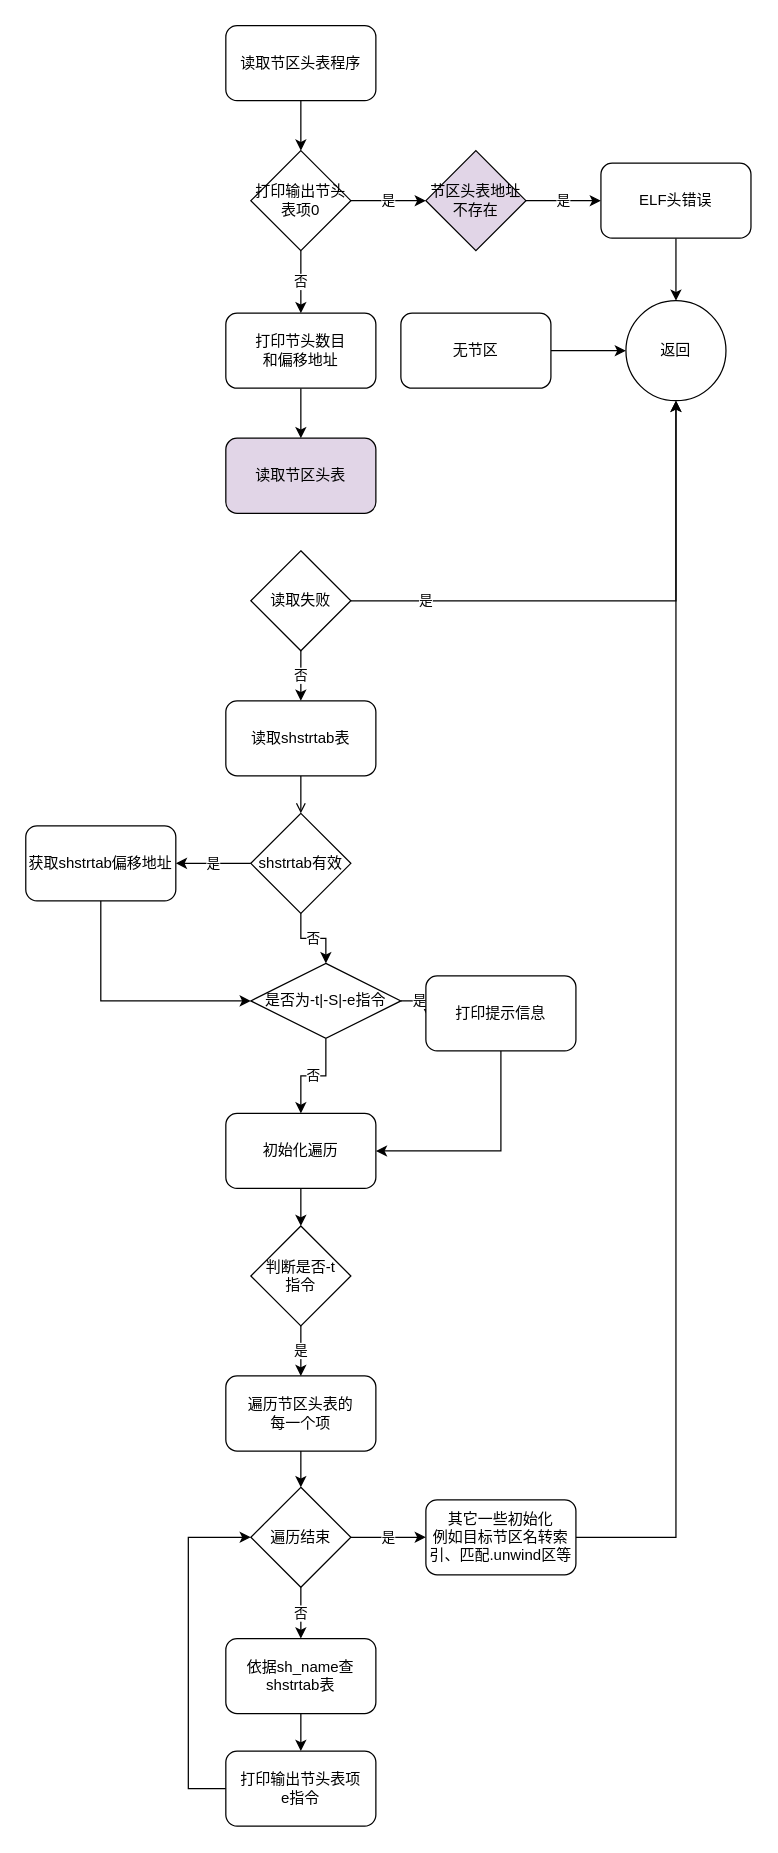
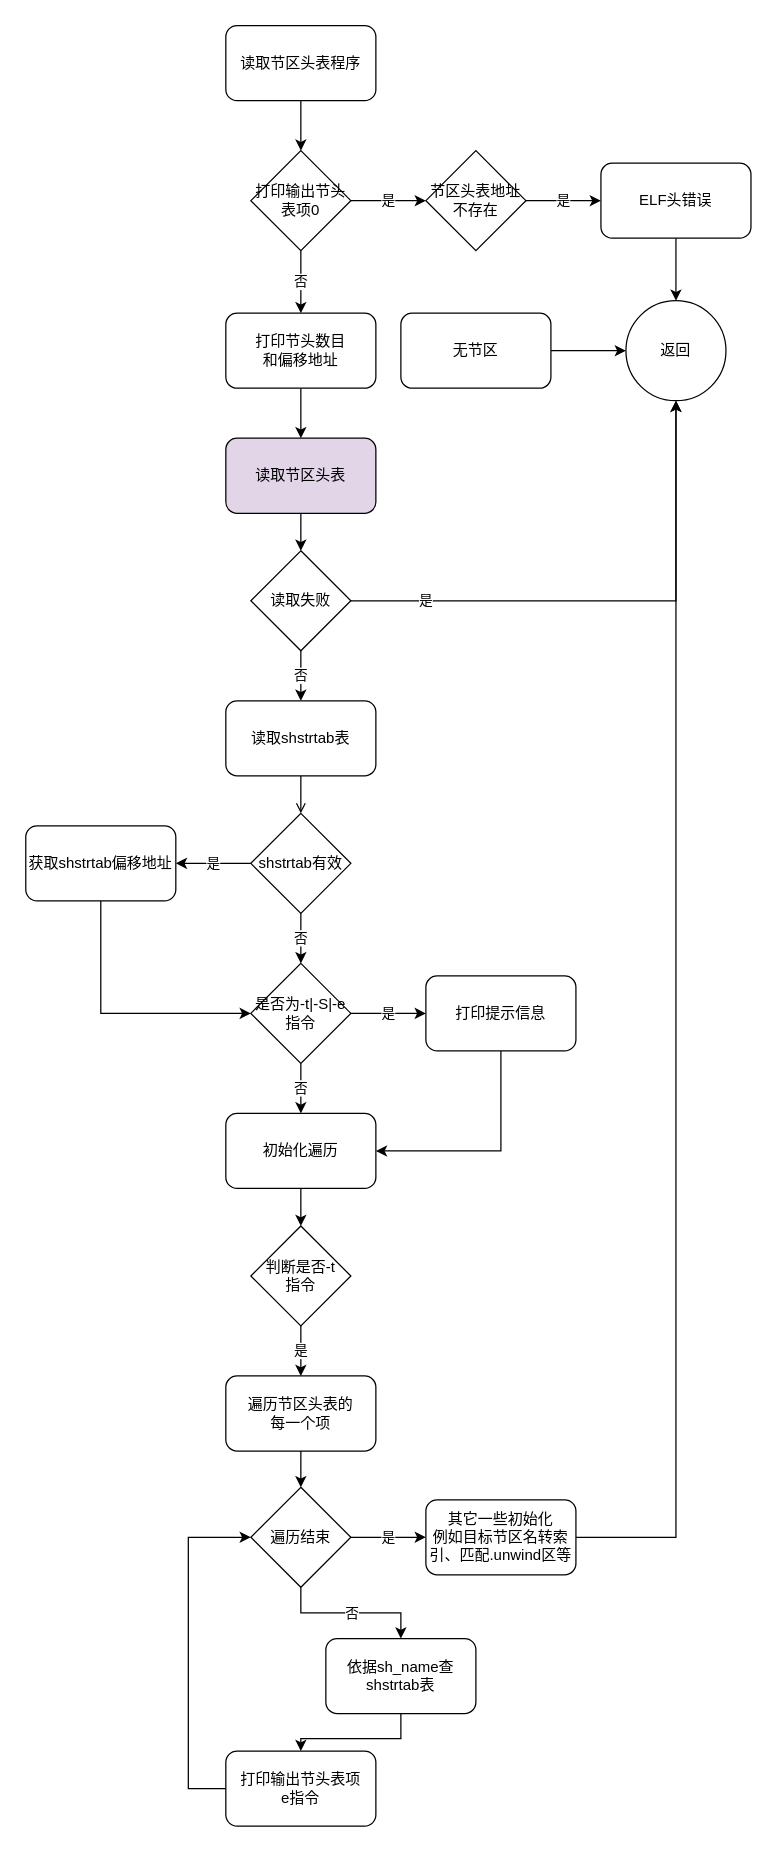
  <mxCell id="0" />
  <mxCell id="1" parent="0" />
  <mxCell id="2" value="" style="edgeStyle=orthogonalEdgeStyle;rounded=0;orthogonalLoop=1;jettySize=auto;html=1;" edge="1" parent="1" source="3" target="6"><mxGeometry relative="1" as="geometry" /></mxCell>
  <mxCell id="3" value="读取节区头表程序" style="rounded=1;whiteSpace=wrap;html=1;" vertex="1" parent="1"><mxGeometry width="120" height="60" as="geometry" x="180" y="20" /></mxCell>
  <mxCell id="4" value="是" style="edgeStyle=orthogonalEdgeStyle;rounded=0;orthogonalLoop=1;jettySize=auto;html=1;" edge="1" parent="1" source="6" target="8"><mxGeometry relative="1" as="geometry" /></mxCell>
  <mxCell id="5" value="否" style="edgeStyle=orthogonalEdgeStyle;rounded=0;orthogonalLoop=1;jettySize=auto;html=1;" edge="1" parent="1" source="6" target="15"><mxGeometry relative="1" as="geometry" /></mxCell>
  <mxCell id="6" value="打印输出节头表项0" style="rhombus;whiteSpace=wrap;html=1;" vertex="1" parent="1"><mxGeometry x="200" y="120" width="80" height="80" as="geometry" /></mxCell>
  <mxCell id="7" value="是" style="edgeStyle=orthogonalEdgeStyle;rounded=0;orthogonalLoop=1;jettySize=auto;html=1;" edge="1" parent="1" source="8" target="10"><mxGeometry relative="1" as="geometry" /></mxCell>
- <mxCell id="8" value="节区头表地址不存在" style="rhombus;whiteSpace=wrap;html=1;fillColor=#e1d5e7;" vertex="1" parent="1"><mxGeometry x="340" y="120" width="80" height="80" as="geometry" /></mxCell>
+ <mxCell id="8" value="节区头表地址不存在" style="rhombus;whiteSpace=wrap;html=1;" vertex="1" parent="1"><mxGeometry x="340" y="120" width="80" height="80" as="geometry" /></mxCell>
  <mxCell id="9" value="" style="edgeStyle=orthogonalEdgeStyle;rounded=0;orthogonalLoop=1;jettySize=auto;html=1;" edge="1" parent="1" source="10" target="13"><mxGeometry relative="1" as="geometry" /></mxCell>
  <mxCell id="10" value="ELF头错误" style="rounded=1;whiteSpace=wrap;html=1;" vertex="1" parent="1"><mxGeometry x="480" y="130" width="120" height="60" as="geometry" /></mxCell>
  <mxCell id="11" style="edgeStyle=orthogonalEdgeStyle;rounded=0;orthogonalLoop=1;jettySize=auto;html=1;entryX=0;entryY=0.5;entryDx=0;entryDy=0;" edge="1" parent="1" source="12" target="13"><mxGeometry relative="1" as="geometry" /></mxCell>
  <mxCell id="12" value="无节区" style="rounded=1;whiteSpace=wrap;html=1;" vertex="1" parent="1"><mxGeometry x="320" y="250" width="120" height="60" as="geometry" /></mxCell>
  <mxCell id="13" value="返回" style="ellipse;whiteSpace=wrap;html=1;aspect=fixed;" vertex="1" parent="1"><mxGeometry x="500" y="240" width="80" height="80" as="geometry" /></mxCell>
  <mxCell id="14" value="" style="edgeStyle=orthogonalEdgeStyle;rounded=0;orthogonalLoop=1;jettySize=auto;html=1;" edge="1" parent="1" source="15" target="17"><mxGeometry relative="1" as="geometry" /></mxCell>
  <mxCell id="15" value="打印节头数目&lt;br&gt;和偏移地址" style="rounded=1;whiteSpace=wrap;html=1;" vertex="1" parent="1"><mxGeometry y="250" width="120" height="60" as="geometry" x="180" /></mxCell>
+ <mxCell id="16" value="" style="edgeStyle=orthogonalEdgeStyle;rounded=0;orthogonalLoop=1;jettySize=auto;html=1;" edge="1" parent="1" source="17" target="20"><mxGeometry relative="1" as="geometry" /></mxCell>
  <mxCell id="17" value="读取节区头表" style="rounded=1;whiteSpace=wrap;html=1;fillColor=#e1d5e7;" vertex="1" parent="1"><mxGeometry y="350" width="120" height="60" as="geometry" x="180" /></mxCell>
  <mxCell id="18" value="是" style="edgeStyle=orthogonalEdgeStyle;rounded=0;orthogonalLoop=1;jettySize=auto;html=1;entryX=0.5;entryY=1;entryDx=0;entryDy=0;" edge="1" parent="1" source="20" target="13"><mxGeometry x="-0.714" relative="1" as="geometry"><mxPoint as="offset" /></mxGeometry></mxCell>
  <mxCell id="19" value="否" style="edgeStyle=orthogonalEdgeStyle;rounded=0;orthogonalLoop=1;jettySize=auto;html=1;" edge="1" parent="1" source="20" target="22"><mxGeometry relative="1" as="geometry" /></mxCell>
  <mxCell id="20" value="读取失败" style="rhombus;whiteSpace=wrap;html=1;" vertex="1" parent="1"><mxGeometry x="200" y="440" width="80" height="80" as="geometry" /></mxCell>
  <mxCell id="21" value="" style="edgeStyle=orthogonalEdgeStyle;rounded=0;orthogonalLoop=1;jettySize=auto;html=1;endArrow=open;" edge="1" parent="1" source="22" target="25"><mxGeometry relative="1" as="geometry" /></mxCell>
  <mxCell id="22" value="读取shstrtab表" style="rounded=1;whiteSpace=wrap;html=1;" vertex="1" parent="1"><mxGeometry y="560" width="120" height="60" as="geometry" x="180" /></mxCell>
  <mxCell id="23" value="否" style="edgeStyle=orthogonalEdgeStyle;rounded=0;orthogonalLoop=1;jettySize=auto;html=1;entryX=0.5;entryY=0;entryDx=0;entryDy=0;" edge="1" parent="1" source="25" target="30"><mxGeometry relative="1" as="geometry"><mxPoint x="240" y="770" as="targetPoint" /></mxGeometry></mxCell>
  <mxCell id="24" value="是" style="edgeStyle=orthogonalEdgeStyle;rounded=0;orthogonalLoop=1;jettySize=auto;html=1;entryX=1;entryY=0.5;entryDx=0;entryDy=0;" edge="1" parent="1" source="25" target="27"><mxGeometry relative="1" as="geometry" /></mxCell>
  <mxCell id="25" value="shstrtab有效" style="rhombus;whiteSpace=wrap;html=1;" vertex="1" parent="1"><mxGeometry x="200" y="650" width="80" height="80" as="geometry" /></mxCell>
  <mxCell id="26" style="edgeStyle=orthogonalEdgeStyle;rounded=0;orthogonalLoop=1;jettySize=auto;html=1;exitX=0.5;exitY=1;exitDx=0;exitDy=0;entryX=0;entryY=0.5;entryDx=0;entryDy=0;" edge="1" parent="1" source="27" target="30"><mxGeometry relative="1" as="geometry"><mxPoint x="300" y="800" as="targetPoint" /></mxGeometry></mxCell>
  <mxCell id="27" value="获取shstrtab偏移地址" style="rounded=1;whiteSpace=wrap;html=1;" vertex="1" parent="1"><mxGeometry x="20" y="660" width="120" height="60" as="geometry" /></mxCell>
  <mxCell id="28" value="是" style="edgeStyle=orthogonalEdgeStyle;rounded=0;orthogonalLoop=1;jettySize=auto;html=1;" edge="1" parent="1" source="30" target="32"><mxGeometry relative="1" as="geometry" /></mxCell>
  <mxCell id="29" value="否" style="edgeStyle=orthogonalEdgeStyle;rounded=0;orthogonalLoop=1;jettySize=auto;html=1;" edge="1" parent="1" source="30" target="34"><mxGeometry relative="1" as="geometry" /></mxCell>
- <mxCell id="30" value="是否为-t|-S|-e指令" style="rhombus;whiteSpace=wrap;html=1;" vertex="1" parent="1"><mxGeometry x="200" y="770" width="120" height="60" as="geometry" /></mxCell>
+ <mxCell id="30" value="是否为-t|-S|-e指令" style="rhombus;whiteSpace=wrap;html=1;" vertex="1" parent="1"><mxGeometry x="200" y="770" width="80" height="80" as="geometry" /></mxCell>
  <mxCell id="31" style="edgeStyle=orthogonalEdgeStyle;rounded=0;orthogonalLoop=1;jettySize=auto;html=1;entryX=1;entryY=0.5;entryDx=0;entryDy=0;" edge="1" parent="1" source="32" target="34"><mxGeometry relative="1" as="geometry"><Array as="points"><mxPoint x="400" y="920" /></Array></mxGeometry></mxCell>
  <mxCell id="32" value="打印提示信息" style="rounded=1;whiteSpace=wrap;html=1;" vertex="1" parent="1"><mxGeometry x="340" y="780" width="120" height="60" as="geometry" /></mxCell>
  <mxCell id="33" value="" style="edgeStyle=orthogonalEdgeStyle;rounded=0;orthogonalLoop=1;jettySize=auto;html=1;" edge="1" parent="1" source="34" target="38"><mxGeometry relative="1" as="geometry" /></mxCell>
  <mxCell id="34" value="初始化遍历" style="rounded=1;whiteSpace=wrap;html=1;" vertex="1" parent="1"><mxGeometry y="890" width="120" height="60" as="geometry" x="180" /></mxCell>
  <mxCell id="35" value="" style="edgeStyle=orthogonalEdgeStyle;rounded=0;orthogonalLoop=1;jettySize=auto;html=1;" edge="1" parent="1" source="36" target="41"><mxGeometry relative="1" as="geometry" /></mxCell>
  <mxCell id="36" value="遍历节区头表的&lt;br&gt;每一个项" style="rounded=1;whiteSpace=wrap;html=1;" vertex="1" parent="1"><mxGeometry y="1100" width="120" height="60" as="geometry" x="180" /></mxCell>
  <mxCell id="37" value="是" style="edgeStyle=orthogonalEdgeStyle;rounded=0;orthogonalLoop=1;jettySize=auto;html=1;" edge="1" parent="1" source="38" target="36"><mxGeometry relative="1" as="geometry" /></mxCell>
  <mxCell id="38" value="判断是否-t&lt;br&gt;指令" style="rhombus;whiteSpace=wrap;html=1;" vertex="1" parent="1"><mxGeometry x="200" y="980" width="80" height="80" as="geometry" /></mxCell>
  <mxCell id="39" value="否" style="edgeStyle=orthogonalEdgeStyle;rounded=0;orthogonalLoop=1;jettySize=auto;html=1;" edge="1" parent="1" source="41" target="43"><mxGeometry relative="1" as="geometry" /></mxCell>
  <mxCell id="40" value="是" style="edgeStyle=orthogonalEdgeStyle;rounded=0;orthogonalLoop=1;jettySize=auto;html=1;" edge="1" parent="1" source="41" target="47"><mxGeometry relative="1" as="geometry" /></mxCell>
  <mxCell id="41" value="遍历结束" style="rhombus;whiteSpace=wrap;html=1;" vertex="1" parent="1"><mxGeometry x="200" y="1189" width="80" height="80" as="geometry" /></mxCell>
  <mxCell id="42" value="" style="edgeStyle=orthogonalEdgeStyle;rounded=0;orthogonalLoop=1;jettySize=auto;html=1;" edge="1" parent="1" source="43" target="45"><mxGeometry relative="1" as="geometry" /></mxCell>
- <mxCell id="43" value="依据sh_name查shstrtab表" style="rounded=1;whiteSpace=wrap;html=1;" vertex="1" parent="1"><mxGeometry y="1310" width="120" height="60" as="geometry" x="180" /></mxCell>
+ <mxCell id="43" value="依据sh_name查shstrtab表" style="rounded=1;whiteSpace=wrap;html=1;" vertex="1" parent="1"><mxGeometry x="260" y="1310" width="120" height="60" as="geometry" /></mxCell>
  <mxCell id="44" style="edgeStyle=orthogonalEdgeStyle;rounded=0;orthogonalLoop=1;jettySize=auto;html=1;entryX=0;entryY=0.5;entryDx=0;entryDy=0;" edge="1" parent="1" source="45" target="41"><mxGeometry relative="1" as="geometry"><Array as="points"><mxPoint x="150" y="1430" /><mxPoint x="150" y="1229" /></Array></mxGeometry></mxCell>
  <mxCell id="45" value="打印输出节头表项&lt;br&gt;e指令" style="rounded=1;whiteSpace=wrap;html=1;" vertex="1" parent="1"><mxGeometry y="1400" width="120" height="60" as="geometry" x="180" /></mxCell>
  <mxCell id="46" style="edgeStyle=orthogonalEdgeStyle;rounded=0;orthogonalLoop=1;jettySize=auto;html=1;entryX=0.5;entryY=1;entryDx=0;entryDy=0;" edge="1" parent="1" source="47" target="13"><mxGeometry relative="1" as="geometry" /></mxCell>
  <mxCell id="47" value="其它一些初始化&lt;br&gt;例如目标节区名转索引、匹配.unwind区等" style="rounded=1;whiteSpace=wrap;html=1;" vertex="1" parent="1"><mxGeometry x="340" y="1199" width="120" height="60" as="geometry" /></mxCell>
